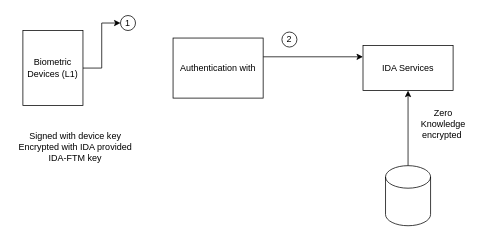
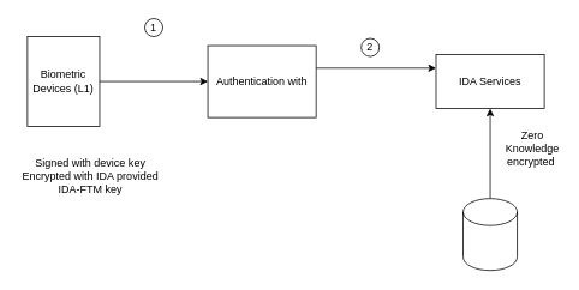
  <mxCell id="0" />
  <mxCell id="1" parent="0" />
- <mxCell id="2" style="edgeStyle=orthogonalEdgeStyle;rounded=0;orthogonalLoop=1;jettySize=auto;html=1;exitX=1;exitY=0.5;exitDx=0;exitDy=0;" edge="1" parent="1" source="3" target="11"><mxGeometry relative="1" as="geometry" /></mxCell>
+ <mxCell id="2" style="edgeStyle=orthogonalEdgeStyle;rounded=0;orthogonalLoop=1;jettySize=auto;html=1;exitX=1;exitY=0.5;exitDx=0;exitDy=0;entryX=0;entryY=0.5;entryDx=0;entryDy=0;" edge="1" parent="1" source="3" target="5"><mxGeometry relative="1" as="geometry" /></mxCell>
  <mxCell id="3" value="Biometric Devices (L1)" style="rounded=0;whiteSpace=wrap;html=1;" vertex="1" parent="1"><mxGeometry x="30" y="40" width="80" height="100" as="geometry" /></mxCell>
  <mxCell id="4" style="edgeStyle=orthogonalEdgeStyle;rounded=0;orthogonalLoop=1;jettySize=auto;html=1;entryX=0;entryY=0.5;entryDx=0;entryDy=0;" edge="1" parent="1"><mxGeometry relative="1" as="geometry"><mxPoint x="350" y="75" as="sourcePoint" /><mxPoint x="483" y="75" as="targetPoint" /></mxGeometry></mxCell>
  <mxCell id="5" value="Authentication with" style="rounded=0;whiteSpace=wrap;html=1;" vertex="1" parent="1"><mxGeometry x="230" y="50" width="120" height="80" as="geometry" /></mxCell>
  <mxCell id="6" value="IDA Services" style="rounded=0;whiteSpace=wrap;html=1;" vertex="1" parent="1"><mxGeometry x="483" y="60" width="120" height="60" as="geometry" /></mxCell>
  <mxCell id="7" style="edgeStyle=orthogonalEdgeStyle;rounded=0;orthogonalLoop=1;jettySize=auto;html=1;entryX=0.5;entryY=1;entryDx=0;entryDy=0;" edge="1" parent="1" source="8" target="6"><mxGeometry relative="1" as="geometry" /></mxCell>
  <mxCell id="8" value="" style="shape=cylinder3;whiteSpace=wrap;html=1;boundedLbl=1;backgroundOutline=1;size=15;" vertex="1" parent="1"><mxGeometry x="513" y="220" width="60" height="80" as="geometry" /></mxCell>
  <mxCell id="9" value="Zero Knowledge encrypted&amp;nbsp;" style="text;html=1;strokeColor=none;fillColor=none;align=center;verticalAlign=middle;whiteSpace=wrap;rounded=0;" vertex="1" parent="1"><mxGeometry x="560" y="150" width="60" height="30" as="geometry" /></mxCell>
  <mxCell id="10" value="Signed with device key&lt;br&gt;Encrypted with IDA provided IDA-FTM key" style="text;html=1;strokeColor=none;fillColor=none;align=center;verticalAlign=middle;whiteSpace=wrap;rounded=0;" vertex="1" parent="1"><mxGeometry x="20" y="180" width="160" height="30" as="geometry" /></mxCell>
  <mxCell id="11" value="1" style="ellipse;whiteSpace=wrap;html=1;aspect=fixed;" vertex="1" parent="1"><mxGeometry x="160" y="20" width="20" height="20" as="geometry" /></mxCell>
- <mxCell id="12" value="2" style="ellipse;whiteSpace=wrap;html=1;aspect=fixed;" vertex="1" parent="1"><mxGeometry x="375" y="42" width="20" height="20" as="geometry" /></mxCell>
+ <mxCell id="12" value="2" style="ellipse;whiteSpace=wrap;html=1;aspect=fixed;" vertex="1" parent="1"><mxGeometry x="400" y="42" width="20" height="20" as="geometry" /></mxCell>
